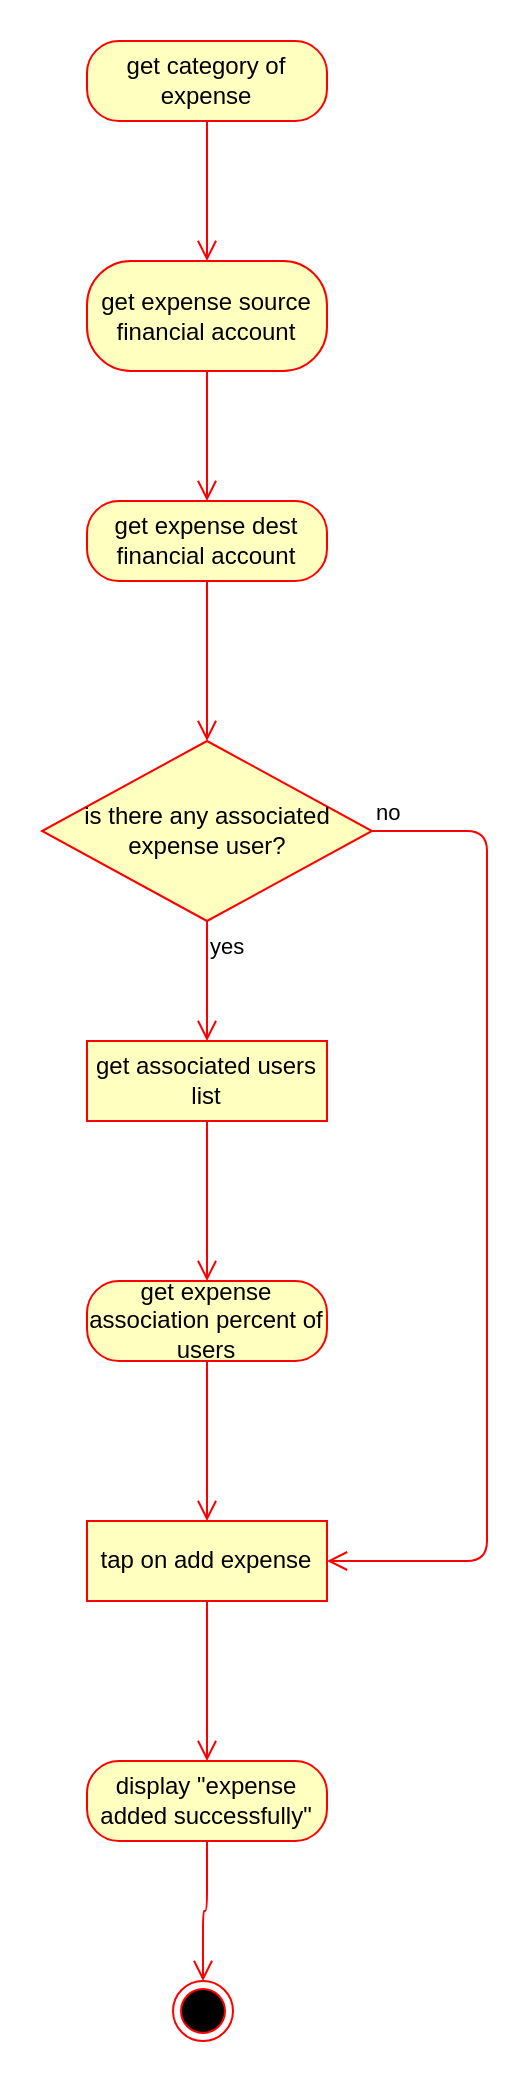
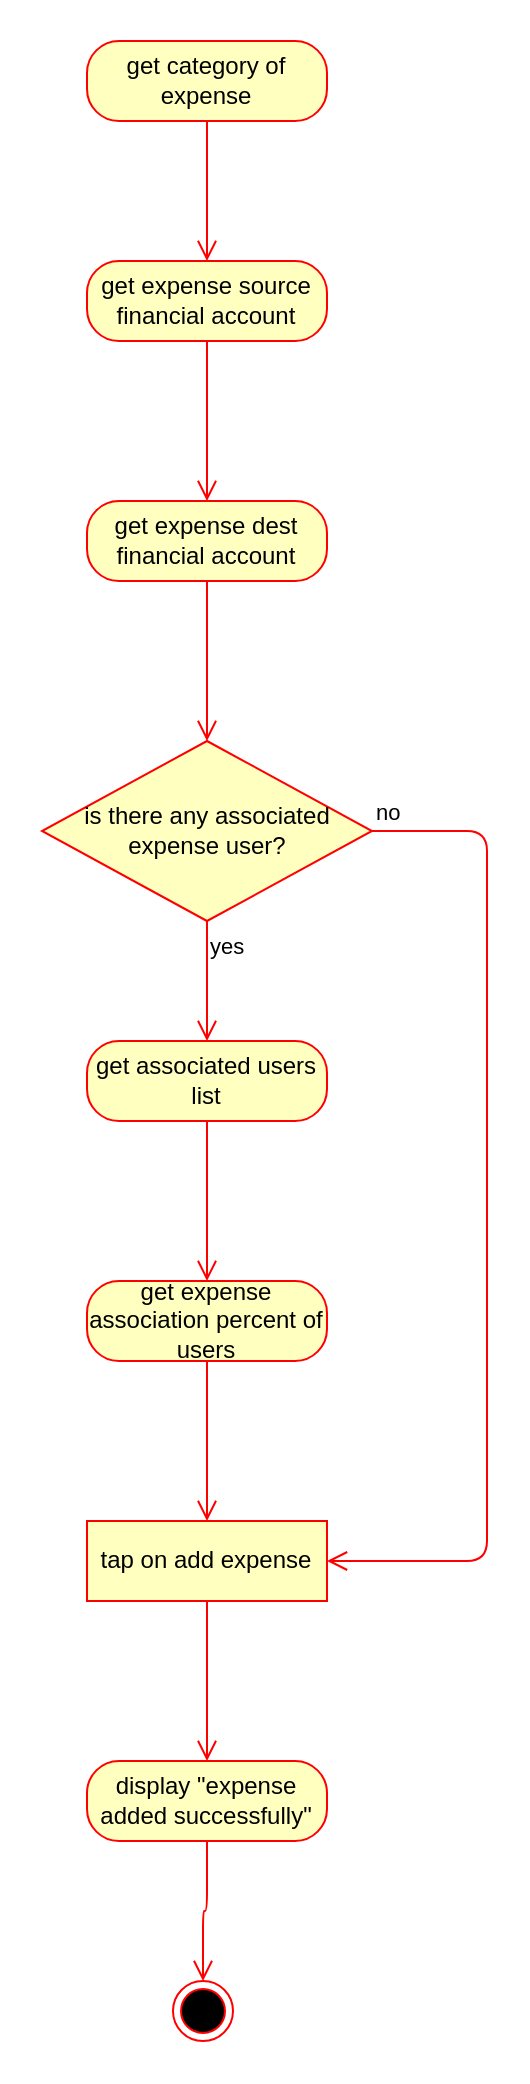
  <mxCell id="0" />
  <mxCell id="1" parent="0" />
  <mxCell id="2" value="get category of expense" style="rounded=1;whiteSpace=wrap;html=1;arcSize=40;fontColor=#000000;fillColor=#ffffc0;strokeColor=#ff0000;" vertex="1" parent="1"><mxGeometry x="43" y="20" width="120" height="40" as="geometry" /></mxCell>
  <mxCell id="3" value="" style="edgeStyle=orthogonalEdgeStyle;html=1;verticalAlign=bottom;endArrow=open;endSize=8;strokeColor=#ff0000;" edge="1" source="2" parent="1" target="4"><mxGeometry relative="1" as="geometry"><mxPoint x="103" y="120" as="targetPoint" /></mxGeometry></mxCell>
- <mxCell id="4" value="get expense source financial account" style="rounded=1;whiteSpace=wrap;html=1;arcSize=40;fontColor=#000000;fillColor=#ffffc0;strokeColor=#ff0000;" vertex="1" parent="1"><mxGeometry x="43" y="130" width="120" height="55" as="geometry" /></mxCell>
+ <mxCell id="4" value="get expense source financial account" style="rounded=1;whiteSpace=wrap;html=1;arcSize=40;fontColor=#000000;fillColor=#ffffc0;strokeColor=#ff0000;" vertex="1" parent="1"><mxGeometry x="43" y="130" width="120" height="40" as="geometry" /></mxCell>
  <mxCell id="5" value="" style="edgeStyle=orthogonalEdgeStyle;html=1;verticalAlign=bottom;endArrow=open;endSize=8;strokeColor=#ff0000;entryX=0.5;entryY=0;entryDx=0;entryDy=0;" edge="1" source="4" parent="1" target="6"><mxGeometry relative="1" as="geometry"><mxPoint x="103" y="240" as="targetPoint" /></mxGeometry></mxCell>
  <mxCell id="6" value="get expense dest financial account" style="rounded=1;whiteSpace=wrap;html=1;arcSize=40;fontColor=#000000;fillColor=#ffffc0;strokeColor=#ff0000;" vertex="1" parent="1"><mxGeometry x="43" y="250" width="120" height="40" as="geometry" /></mxCell>
  <mxCell id="7" value="" style="edgeStyle=orthogonalEdgeStyle;html=1;verticalAlign=bottom;endArrow=open;endSize=8;strokeColor=#ff0000;entryX=0.5;entryY=0;entryDx=0;entryDy=0;" edge="1" source="6" parent="1" target="8"><mxGeometry relative="1" as="geometry"><mxPoint x="103" y="360" as="targetPoint" /></mxGeometry></mxCell>
  <mxCell id="8" value="is there any associated expense user?" style="rhombus;whiteSpace=wrap;html=1;fillColor=#ffffc0;strokeColor=#ff0000;" vertex="1" parent="1"><mxGeometry x="20.5" y="370" width="165" height="90" as="geometry" /></mxCell>
  <mxCell id="9" value="no" style="edgeStyle=orthogonalEdgeStyle;html=1;align=left;verticalAlign=bottom;endArrow=open;endSize=8;strokeColor=#ff0000;entryX=1;entryY=0.5;entryDx=0;entryDy=0;" edge="1" source="8" parent="1" target="15"><mxGeometry x="-1" relative="1" as="geometry"><mxPoint x="253" y="415" as="targetPoint" /><Array as="points"><mxPoint x="243" y="415" /><mxPoint x="243" y="780" /></Array></mxGeometry></mxCell>
  <mxCell id="10" value="yes" style="edgeStyle=orthogonalEdgeStyle;html=1;align=left;verticalAlign=top;endArrow=open;endSize=8;strokeColor=#ff0000;entryX=0.5;entryY=0;entryDx=0;entryDy=0;" edge="1" source="8" parent="1" target="11"><mxGeometry x="-1" relative="1" as="geometry"><mxPoint x="103" y="510" as="targetPoint" /></mxGeometry></mxCell>
- <mxCell id="11" value="get associated users list" style="whiteSpace=wrap;html=1;arcSize=40;fontColor=#000000;fillColor=#ffffc0;strokeColor=#ff0000;rounded=0;" vertex="1" parent="1"><mxGeometry x="43" y="520" width="120" height="40" as="geometry" /></mxCell>
+ <mxCell id="11" value="get associated users list" style="rounded=1;whiteSpace=wrap;html=1;arcSize=40;fontColor=#000000;fillColor=#ffffc0;strokeColor=#ff0000;" vertex="1" parent="1"><mxGeometry x="43" y="520" width="120" height="40" as="geometry" /></mxCell>
  <mxCell id="12" value="" style="edgeStyle=orthogonalEdgeStyle;html=1;verticalAlign=bottom;endArrow=open;endSize=8;strokeColor=#ff0000;entryX=0.5;entryY=0;entryDx=0;entryDy=0;" edge="1" source="11" parent="1" target="13"><mxGeometry relative="1" as="geometry"><mxPoint x="103" y="630" as="targetPoint" /></mxGeometry></mxCell>
  <mxCell id="13" value="get expense association percent of users" style="rounded=1;whiteSpace=wrap;html=1;arcSize=40;fontColor=#000000;fillColor=#ffffc0;strokeColor=#ff0000;" vertex="1" parent="1"><mxGeometry x="43" y="640" width="120" height="40" as="geometry" /></mxCell>
  <mxCell id="14" value="" style="edgeStyle=orthogonalEdgeStyle;html=1;verticalAlign=bottom;endArrow=open;endSize=8;strokeColor=#ff0000;entryX=0.5;entryY=0;entryDx=0;entryDy=0;" edge="1" source="13" parent="1" target="15"><mxGeometry relative="1" as="geometry"><mxPoint x="103" y="740" as="targetPoint" /></mxGeometry></mxCell>
  <mxCell id="15" value="tap on add expense" style="whiteSpace=wrap;html=1;arcSize=40;fontColor=#000000;fillColor=#ffffc0;strokeColor=#ff0000;rounded=0;" vertex="1" parent="1"><mxGeometry x="43" y="760" width="120" height="40" as="geometry" /></mxCell>
  <mxCell id="16" value="" style="edgeStyle=orthogonalEdgeStyle;html=1;verticalAlign=bottom;endArrow=open;endSize=8;strokeColor=#ff0000;entryX=0.5;entryY=0;entryDx=0;entryDy=0;" edge="1" source="15" parent="1" target="17"><mxGeometry relative="1" as="geometry"><mxPoint x="103" y="870" as="targetPoint" /></mxGeometry></mxCell>
  <mxCell id="17" value="display &quot;expense added successfully&quot;" style="rounded=1;whiteSpace=wrap;html=1;arcSize=40;fontColor=#000000;fillColor=#ffffc0;strokeColor=#ff0000;" vertex="1" parent="1"><mxGeometry x="43" y="880" width="120" height="40" as="geometry" /></mxCell>
  <mxCell id="18" value="" style="edgeStyle=orthogonalEdgeStyle;html=1;verticalAlign=bottom;endArrow=open;endSize=8;strokeColor=#ff0000;" edge="1" source="17" parent="1" target="19"><mxGeometry relative="1" as="geometry"><mxPoint x="103" y="980" as="targetPoint" /></mxGeometry></mxCell>
  <mxCell id="19" value="" style="ellipse;html=1;shape=endState;fillColor=#000000;strokeColor=#ff0000;" vertex="1" parent="1"><mxGeometry x="86" y="990" width="30" height="30" as="geometry" /></mxCell>
